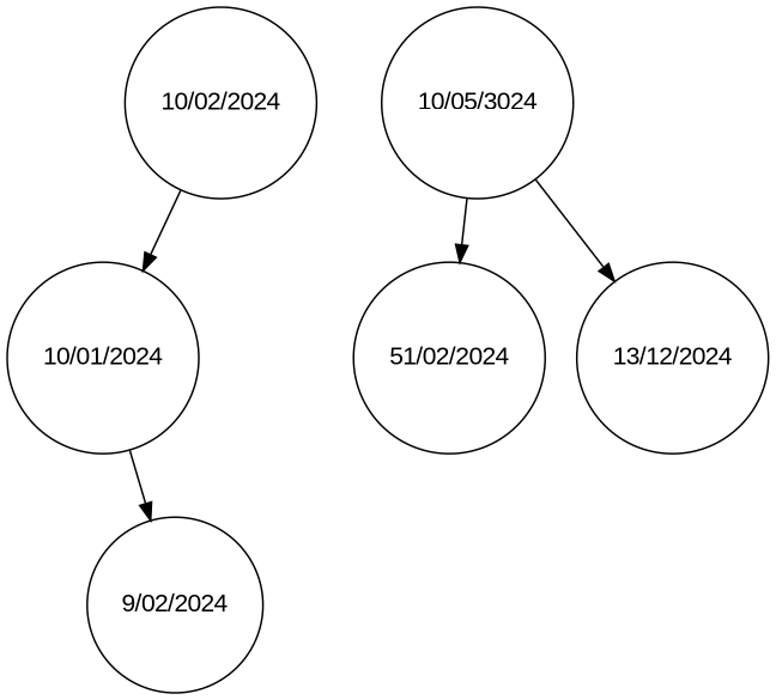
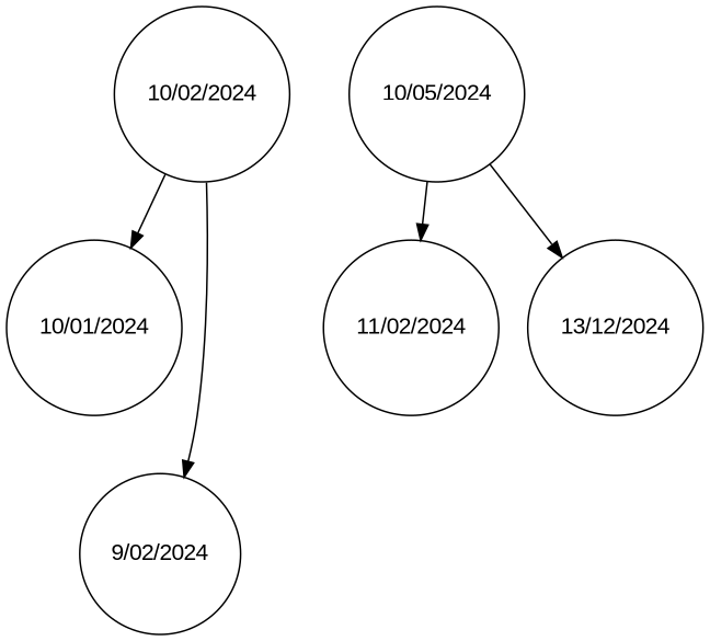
  digraph {
    fontname="Liberation Sans"
    node [fontname="Liberation Sans" shape=circle]
    edge [fontname="Liberation Sans"]
    n1 [label="10/02/2024"]
    n2 [label="10/01/2024"]
    n3 [label="9/02/2024"]
-   n4 [label="10/05/3024"]
-   n5 [label="51/02/2024"]
+   n4 [label="10/05/2024"]
+   n5 [label="11/02/2024"]
    n6 [label="13/12/2024"]
    n1 -> n2
-   n2 -> n3
+   n1 -> n3
    n4 -> n5
    n4 -> n6
  }
